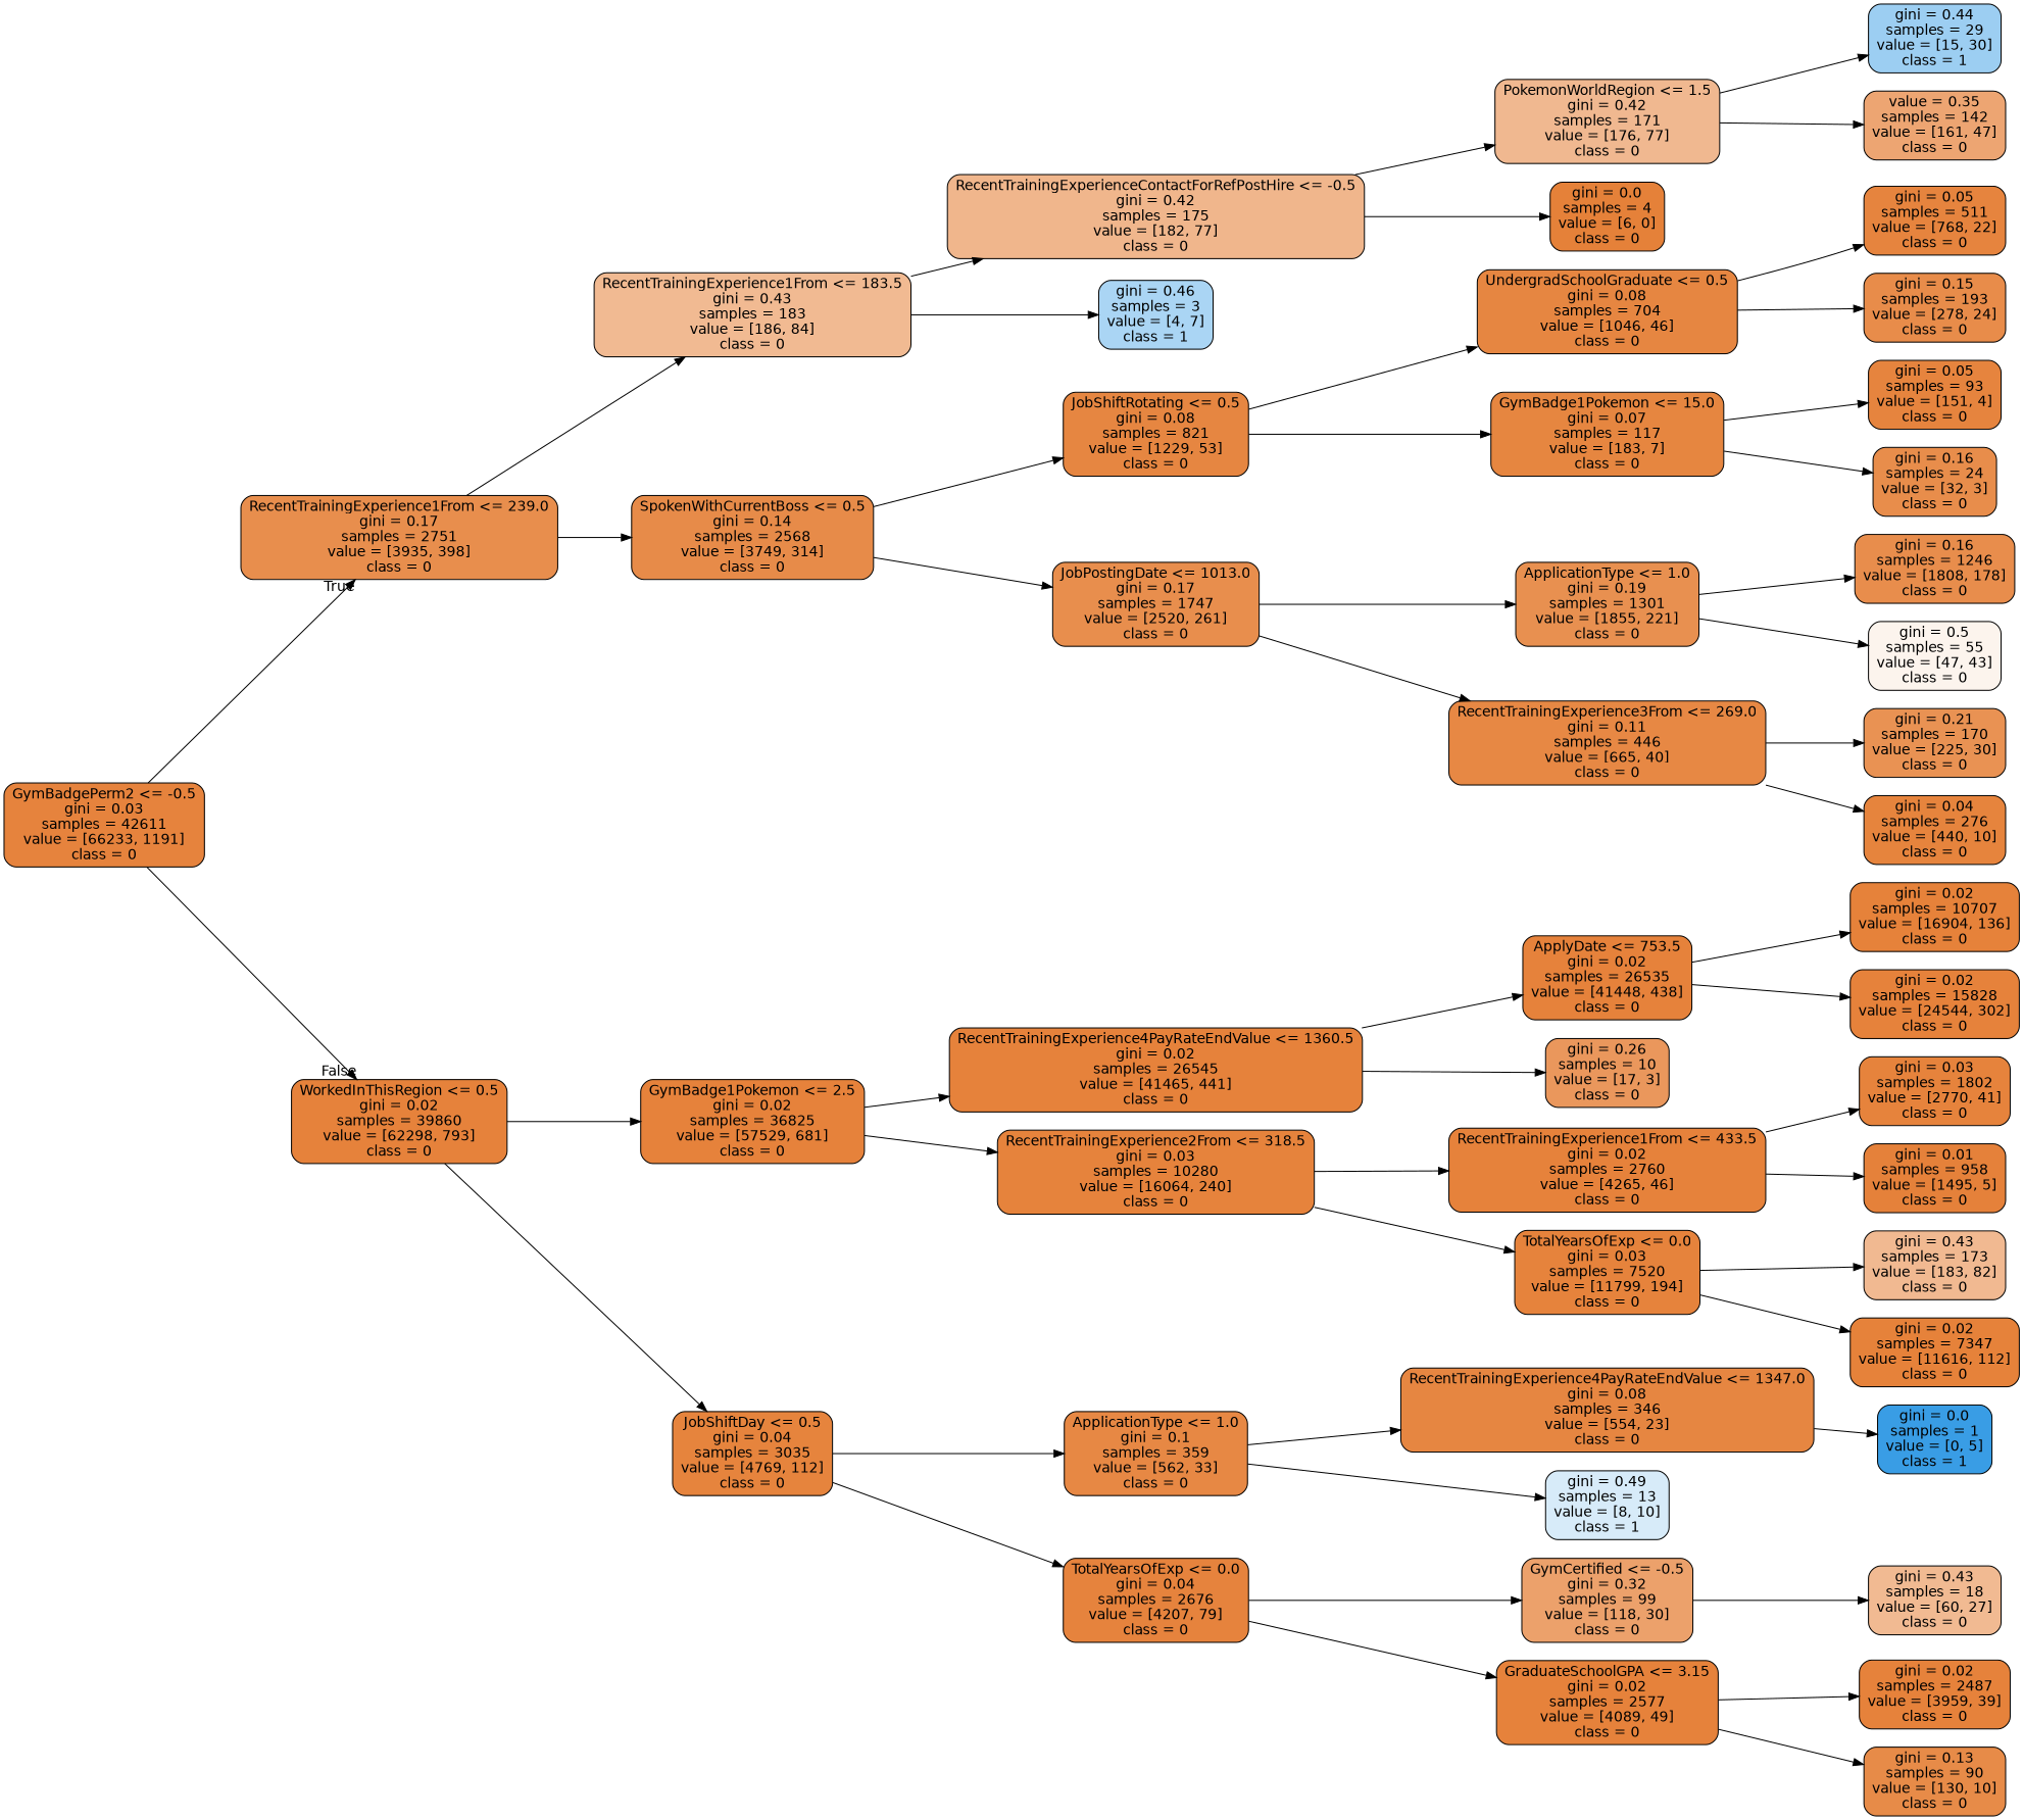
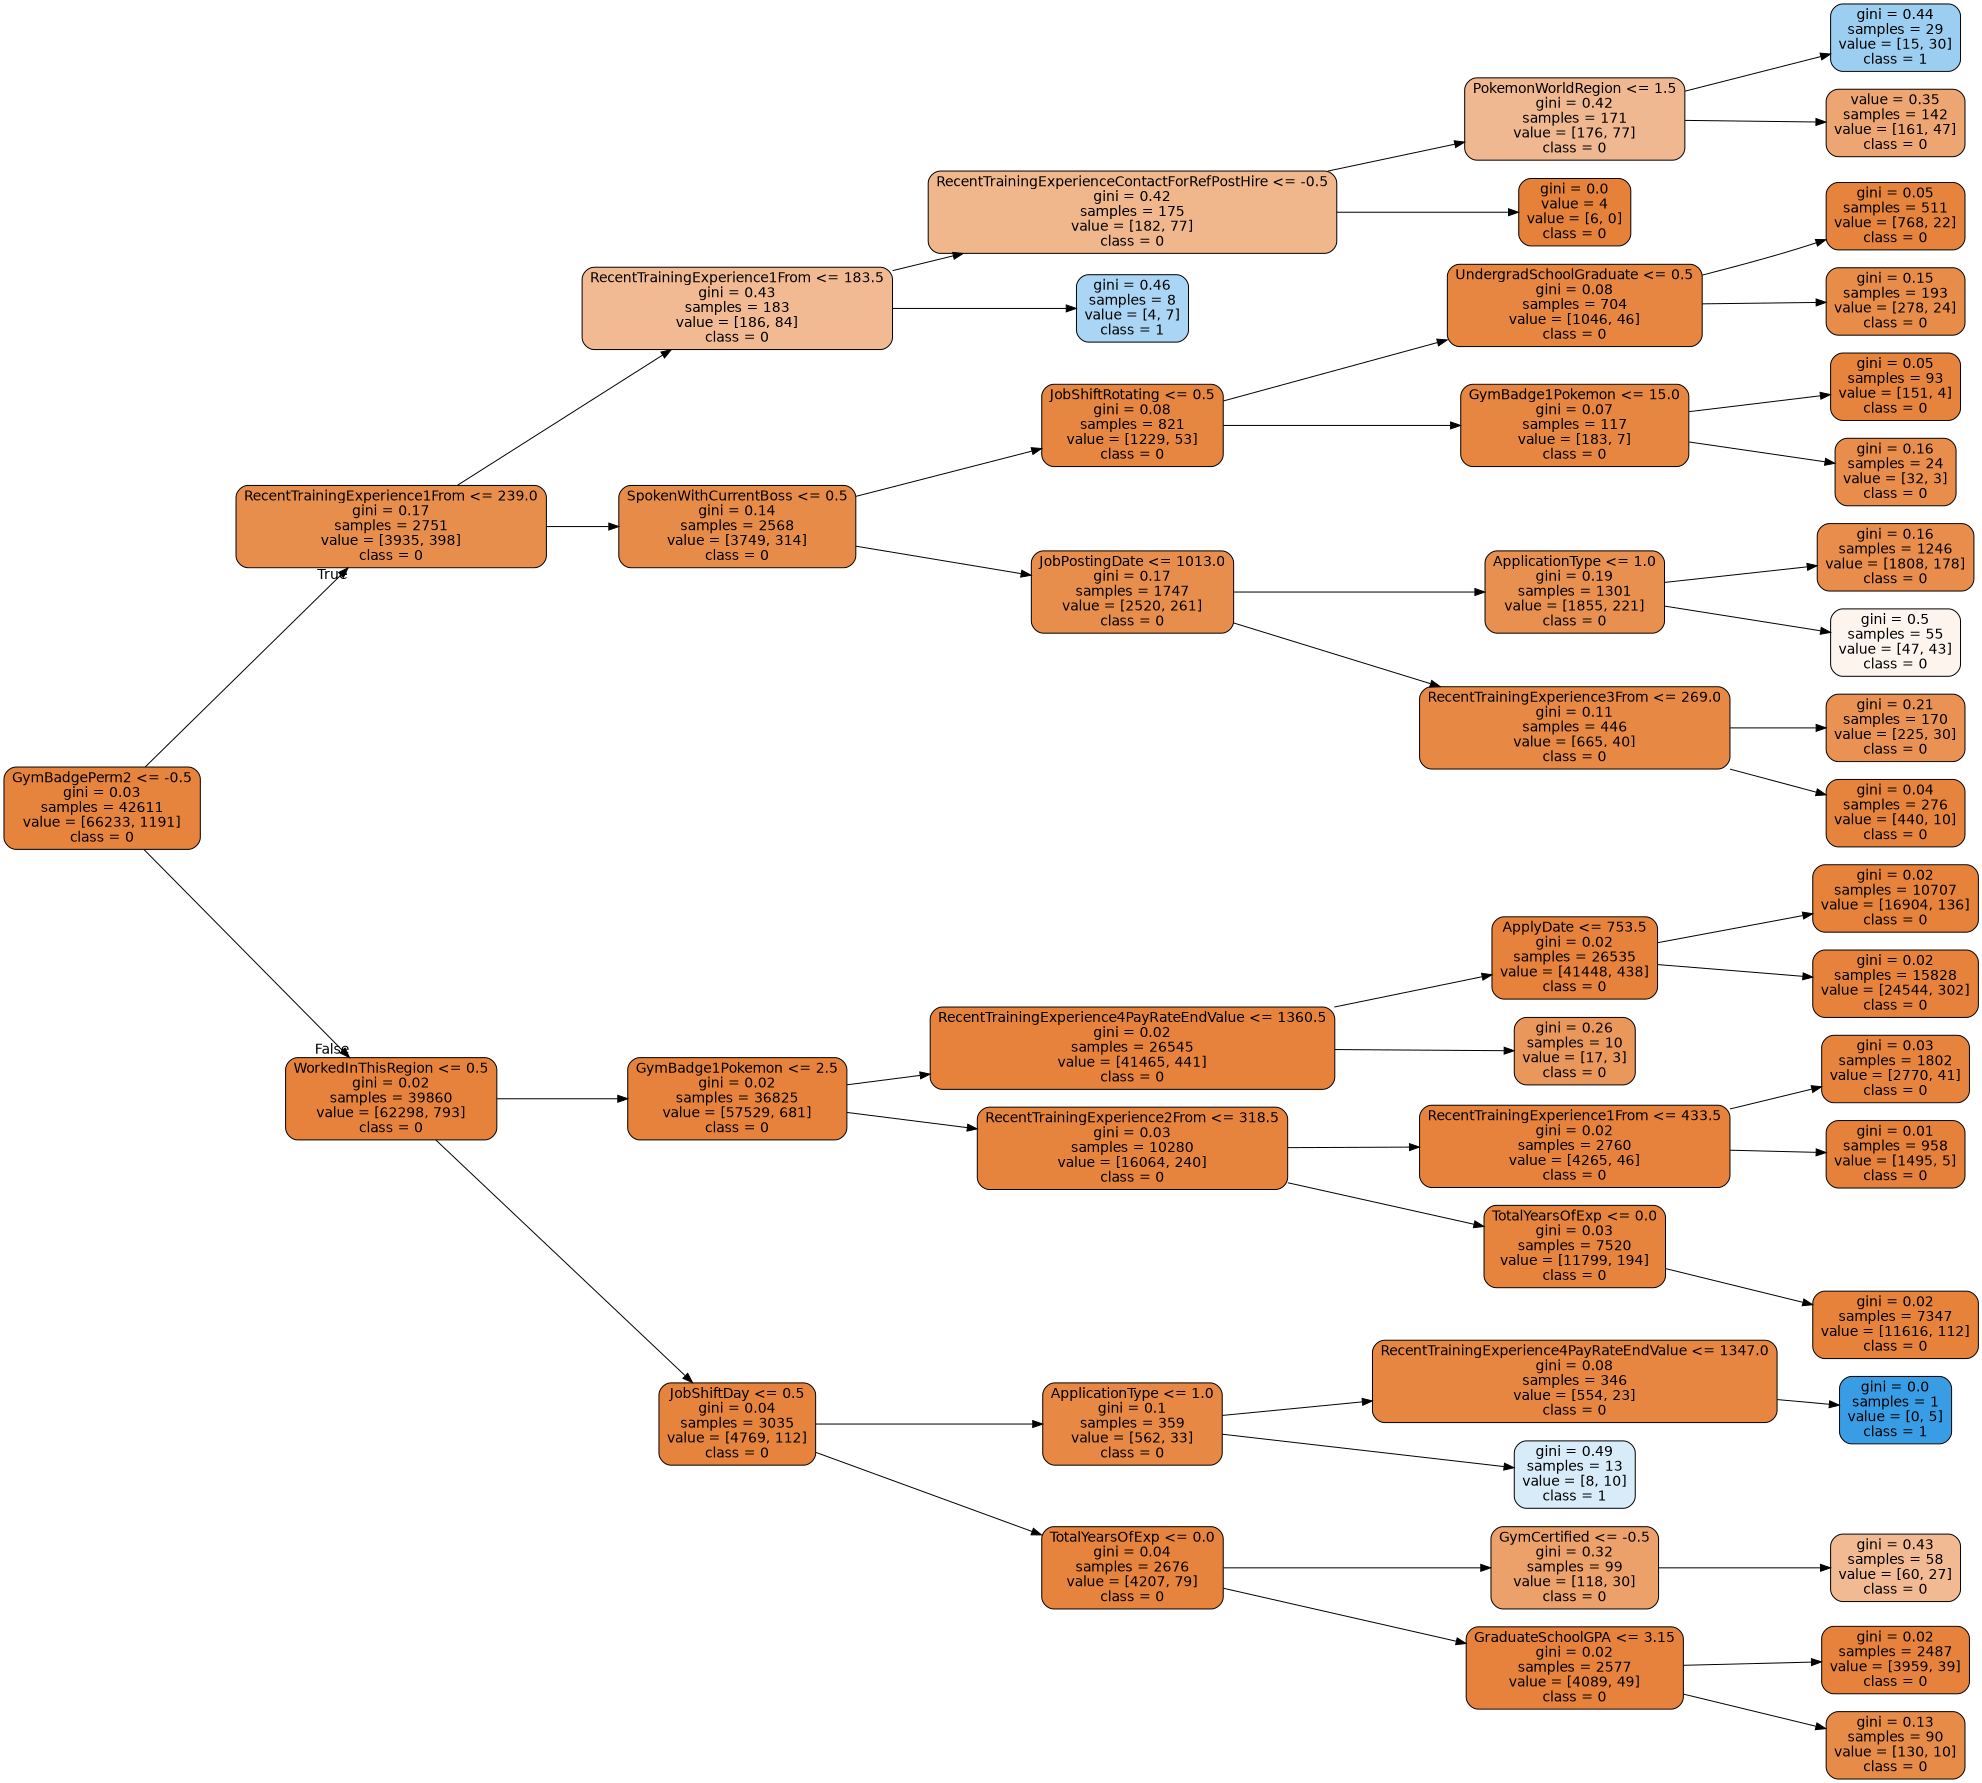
  digraph {
    rankdir=LR
    node [color=black fillcolor="#e58139fc" fontname=helvetica shape=box style="filled, rounded"]
    edge [fontname=helvetica]
    n1 [fillcolor="#e58139fa" label="GymBadgePerm2 <= -0.5\ngini = 0.03\nsamples = 42611\nvalue = [66233, 1191]\nclass = 0"]
    n2 [fillcolor="#e58139e5" label="RecentTrainingExperience1From <= 239.0\ngini = 0.17\nsamples = 2751\nvalue = [3935, 398]\nclass = 0"]
    n3 [label="WorkedInThisRegion <= 0.5\ngini = 0.02\nsamples = 39860\nvalue = [62298, 793]\nclass = 0"]
    n4 [fillcolor="#e581398c" label="RecentTrainingExperience1From <= 183.5\ngini = 0.43\nsamples = 183\nvalue = [186, 84]\nclass = 0"]
    n5 [fillcolor="#e58139ea" label="SpokenWithCurrentBoss <= 0.5\ngini = 0.14\nsamples = 2568\nvalue = [3749, 314]\nclass = 0"]
    n6 [label="GymBadge1Pokemon <= 2.5\ngini = 0.02\nsamples = 36825\nvalue = [57529, 681]\nclass = 0"]
    n7 [fillcolor="#e58139f9" label="JobShiftDay <= 0.5\ngini = 0.04\nsamples = 3035\nvalue = [4769, 112]\nclass = 0"]
    n8 [fillcolor="#e5813993" label="RecentTrainingExperienceContactForRefPostHire <= -0.5\ngini = 0.42\nsamples = 175\nvalue = [182, 77]\nclass = 0"]
-   n9 [fillcolor="#399de56d" label="gini = 0.46\nsamples = 3\nvalue = [4, 7]\nclass = 1"]
+   n9 [fillcolor="#399de56d" label="gini = 0.46\nsamples = 8\nvalue = [4, 7]\nclass = 1"]
    n10 [fillcolor="#e58139f4" label="JobShiftRotating <= 0.5\ngini = 0.08\nsamples = 821\nvalue = [1229, 53]\nclass = 0"]
    n11 [fillcolor="#e58139e5" label="JobPostingDate <= 1013.0\ngini = 0.17\nsamples = 1747\nvalue = [2520, 261]\nclass = 0"]
    n12 [fillcolor="#e581398f" label="PokemonWorldRegion <= 1.5\ngini = 0.42\nsamples = 171\nvalue = [176, 77]\nclass = 0"]
-   n13 [fillcolor="#e58139ff" label="gini = 0.0\nsamples = 4\nvalue = [6, 0]\nclass = 0"]
+   n13 [fillcolor="#e58139ff" label="gini = 0.0\nvalue = 4\nvalue = [6, 0]\nclass = 0"]
    n14 [fillcolor="#399de57f" label="gini = 0.44\nsamples = 29\nvalue = [15, 30]\nclass = 1"]
    n15 [fillcolor="#e58139b5" label="value = 0.35\nsamples = 142\nvalue = [161, 47]\nclass = 0"]
    n16 [fillcolor="#e58139f4" label="UndergradSchoolGraduate <= 0.5\ngini = 0.08\nsamples = 704\nvalue = [1046, 46]\nclass = 0"]
    n17 [fillcolor="#e58139f5" label="GymBadge1Pokemon <= 15.0\ngini = 0.07\nsamples = 117\nvalue = [183, 7]\nclass = 0"]
    n18 [fillcolor="#e58139e1" label="ApplicationType <= 1.0\ngini = 0.19\nsamples = 1301\nvalue = [1855, 221]\nclass = 0"]
    n19 [fillcolor="#e58139f0" label="RecentTrainingExperience3From <= 269.0\ngini = 0.11\nsamples = 446\nvalue = [665, 40]\nclass = 0"]
    n20 [fillcolor="#e58139f8" label="gini = 0.05\nsamples = 511\nvalue = [768, 22]\nclass = 0"]
    n21 [fillcolor="#e58139e9" label="gini = 0.15\nsamples = 193\nvalue = [278, 24]\nclass = 0"]
    n22 [fillcolor="#e58139f8" label="gini = 0.05\nsamples = 93\nvalue = [151, 4]\nclass = 0"]
    n23 [fillcolor="#e58139e7" label="gini = 0.16\nsamples = 24\nvalue = [32, 3]\nclass = 0"]
    n24 [fillcolor="#e58139e6" label="gini = 0.16\nsamples = 1246\nvalue = [1808, 178]\nclass = 0"]
    n25 [fillcolor="#e5813916" label="gini = 0.5\nsamples = 55\nvalue = [47, 43]\nclass = 0"]
    n26 [fillcolor="#e58139dd" label="gini = 0.21\nsamples = 170\nvalue = [225, 30]\nclass = 0"]
    n27 [fillcolor="#e58139f9" label="gini = 0.04\nsamples = 276\nvalue = [440, 10]\nclass = 0"]
    n28 [label="RecentTrainingExperience4PayRateEndValue <= 1360.5\ngini = 0.02\nsamples = 26545\nvalue = [41465, 441]\nclass = 0"]
    n29 [fillcolor="#e58139fb" label="RecentTrainingExperience2From <= 318.5\ngini = 0.03\nsamples = 10280\nvalue = [16064, 240]\nclass = 0"]
    n30 [fillcolor="#e58139f0" label="ApplicationType <= 1.0\ngini = 0.1\nsamples = 359\nvalue = [562, 33]\nclass = 0"]
    n31 [fillcolor="#e58139fa" label="TotalYearsOfExp <= 0.0\ngini = 0.04\nsamples = 2676\nvalue = [4207, 79]\nclass = 0"]
    n32 [label="ApplyDate <= 753.5\ngini = 0.02\nsamples = 26535\nvalue = [41448, 438]\nclass = 0"]
    n33 [fillcolor="#e58139d2" label="gini = 0.26\nsamples = 10\nvalue = [17, 3]\nclass = 0"]
    n34 [label="RecentTrainingExperience1From <= 433.5\ngini = 0.02\nsamples = 2760\nvalue = [4265, 46]\nclass = 0"]
    n35 [fillcolor="#e58139fb" label="TotalYearsOfExp <= 0.0\ngini = 0.03\nsamples = 7520\nvalue = [11799, 194]\nclass = 0"]
    n36 [fillcolor="#e58139fd" label="gini = 0.02\nsamples = 10707\nvalue = [16904, 136]\nclass = 0"]
    n37 [label="gini = 0.02\nsamples = 15828\nvalue = [24544, 302]\nclass = 0"]
    n38 [fillcolor="#e58139fb" label="gini = 0.03\nsamples = 1802\nvalue = [2770, 41]\nclass = 0"]
    n39 [fillcolor="#e58139fe" label="gini = 0.01\nsamples = 958\nvalue = [1495, 5]\nclass = 0"]
-   n40 [fillcolor="#e581398d" label="gini = 0.43\nsamples = 173\nvalue = [183, 82]\nclass = 0"]
    n41 [fillcolor="#e58139fd" label="gini = 0.02\nsamples = 7347\nvalue = [11616, 112]\nclass = 0"]
    n42 [fillcolor="#e58139f4" label="RecentTrainingExperience4PayRateEndValue <= 1347.0\ngini = 0.08\nsamples = 346\nvalue = [554, 23]\nclass = 0"]
    n43 [fillcolor="#399de533" label="gini = 0.49\nsamples = 13\nvalue = [8, 10]\nclass = 1"]
    n44 [fillcolor="#e58139be" label="GymCertified <= -0.5\ngini = 0.32\nsamples = 99\nvalue = [118, 30]\nclass = 0"]
    n45 [label="GraduateSchoolGPA <= 3.15\ngini = 0.02\nsamples = 2577\nvalue = [4089, 49]\nclass = 0"]
    n46 [fillcolor="#399de5ff" label="gini = 0.0\nsamples = 1\nvalue = [0, 5]\nclass = 1"]
-   n47 [fillcolor="#e581398c" label="gini = 0.43\nsamples = 18\nvalue = [60, 27]\nclass = 0"]
+   n47 [fillcolor="#e581398c" label="gini = 0.43\nsamples = 58\nvalue = [60, 27]\nclass = 0"]
    n48 [label="gini = 0.02\nsamples = 2487\nvalue = [3959, 39]\nclass = 0"]
    n49 [fillcolor="#e58139eb" label="gini = 0.13\nsamples = 90\nvalue = [130, 10]\nclass = 0"]
    n1 -> n2 [headlabel=True labelangle=45 labeldistance=2.5]
    n1 -> n3 [headlabel=False labelangle=-45 labeldistance=2.5]
    n2 -> n4
    n2 -> n5
    n3 -> n6
    n3 -> n7
    n4 -> n8
    n4 -> n9
    n5 -> n10
    n5 -> n11
    n6 -> n28
    n6 -> n29
    n7 -> n30
    n7 -> n31
    n8 -> n12
    n8 -> n13
    n10 -> n16
    n10 -> n17
    n11 -> n18
    n11 -> n19
    n12 -> n14
    n12 -> n15
    n16 -> n20
    n16 -> n21
    n17 -> n22
    n17 -> n23
    n18 -> n24
    n18 -> n25
    n19 -> n26
    n19 -> n27
    n28 -> n32
    n28 -> n33
    n29 -> n34
    n29 -> n35
    n30 -> n42
    n30 -> n43
    n31 -> n44
    n31 -> n45
    n32 -> n36
    n32 -> n37
    n34 -> n38
    n34 -> n39
-   n35 -> n40
    n35 -> n41
    n42 -> n46
    n44 -> n47
    n45 -> n48
    n45 -> n49
  }
